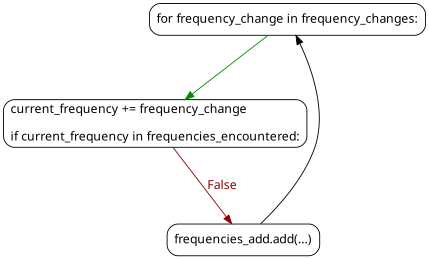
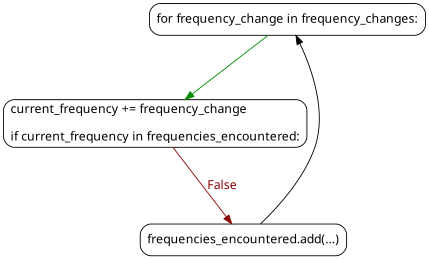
  strict digraph {
    ranksep=1.0
    node [fontname="FiraCode Nerd Font" shape=box style=rounded]
    edge [fontname="FiraCode Nerd Font"]
    n1 [label="for frequency_change in frequency_changes:"]
    n2 [label="current_frequency += frequency_change\l\lif current_frequency in frequencies_encountered:\l"]
-   n3 [label="frequencies_add.add(...)"]
+   n3 [label="frequencies_encountered.add(...)"]
    n1 -> n2 [color=green4 fontcolor=green4]
    n2 -> n3 [color=red4 fontcolor=red4 label=False]
    n3 -> n1
  }
